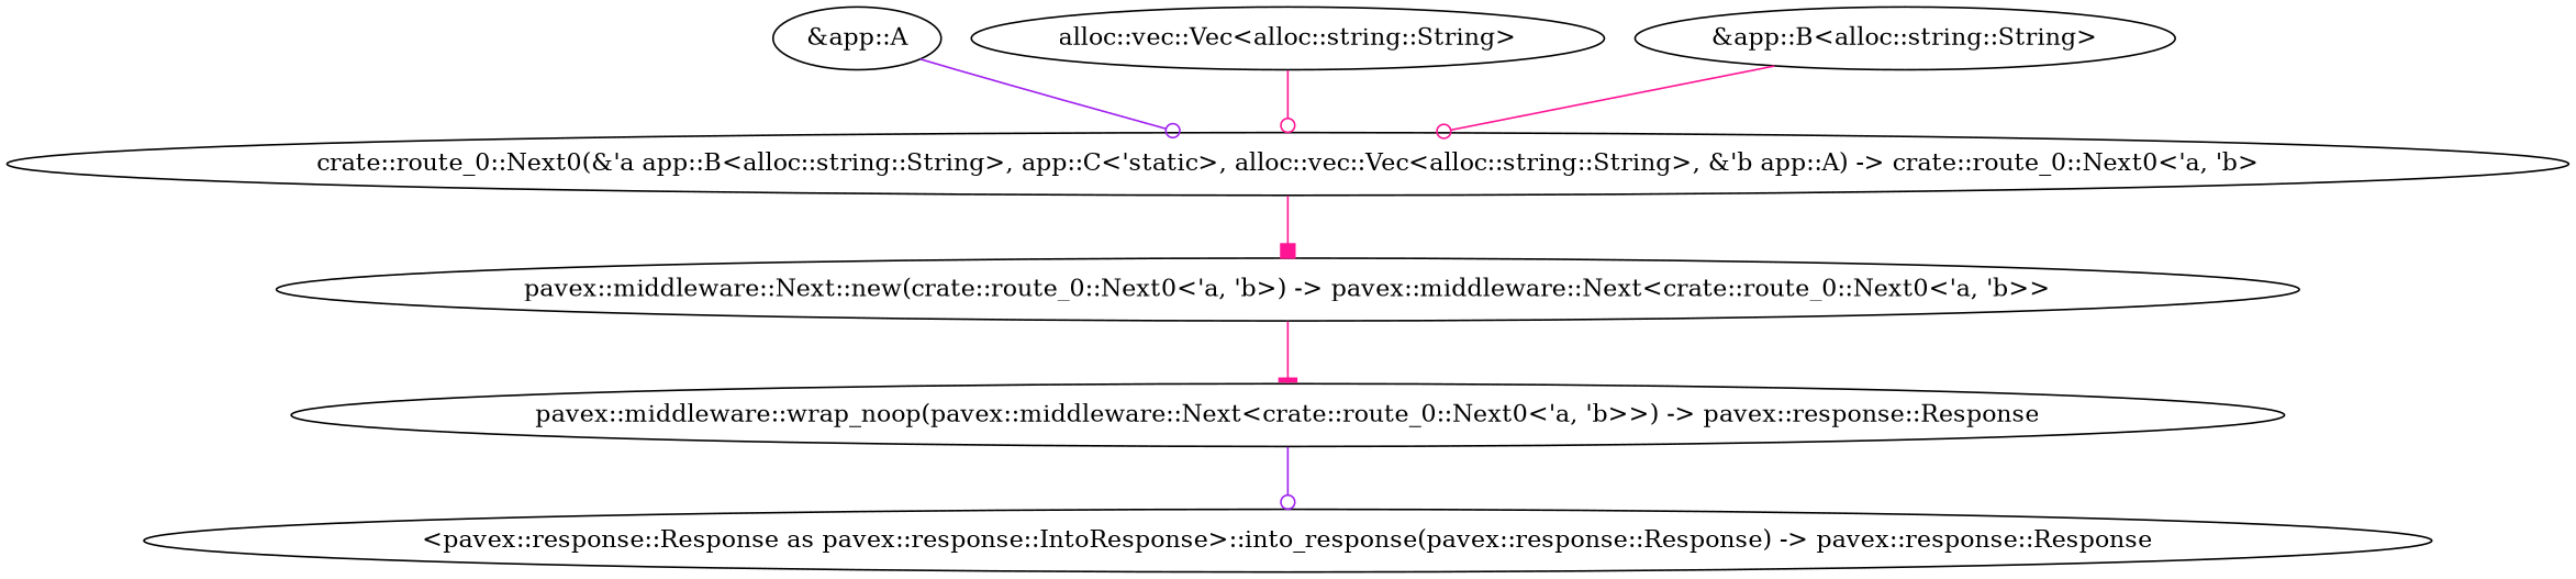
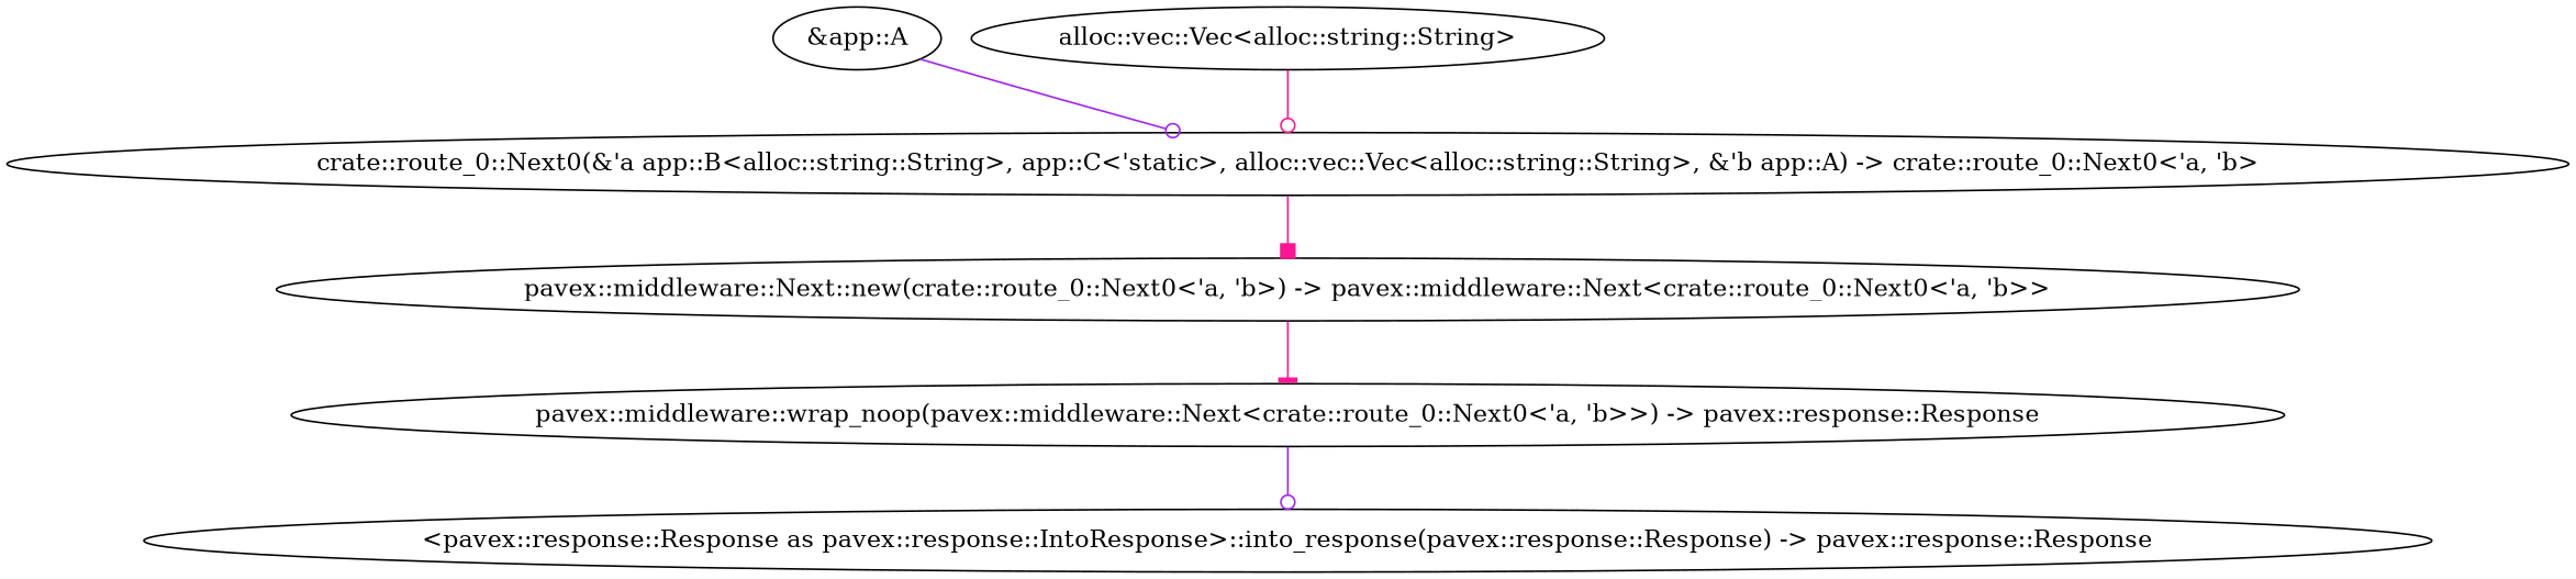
  digraph {
    edge [arrowhead=odot color=deeppink]
    n1 [label="pavex::middleware::wrap_noop(pavex::middleware::Next<crate::route_0::Next0<'a, 'b>>) -> pavex::response::Response"]
    n2 [label="<pavex::response::Response as pavex::response::IntoResponse>::into_response(pavex::response::Response) -> pavex::response::Response"]
    n3 [label="pavex::middleware::Next::new(crate::route_0::Next0<'a, 'b>) -> pavex::middleware::Next<crate::route_0::Next0<'a, 'b>>"]
    n4 [label="crate::route_0::Next0(&'a app::B<alloc::string::String>, app::C<'static>, alloc::vec::Vec<alloc::string::String>, &'b app::A) -> crate::route_0::Next0<'a, 'b>"]
    n5 [label="&app::A"]
    n6 [label="alloc::vec::Vec<alloc::string::String>"]
-   n7 [label="&app::B<alloc::string::String>"]
    n1 -> n2 [color=purple]
    n3 -> n1 [arrowhead=tee]
    n4 -> n3 [arrowhead=box]
    n5 -> n4 [color=purple]
    n6 -> n4
-   n7 -> n4
  }
